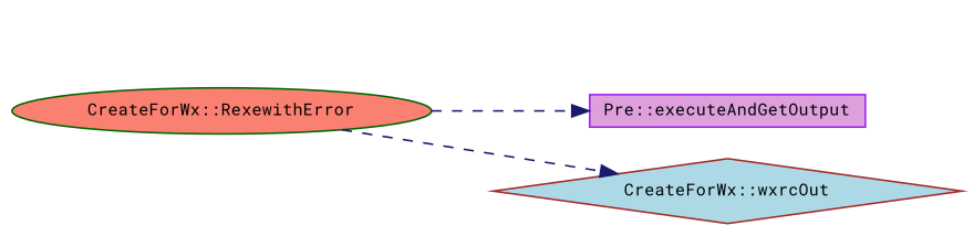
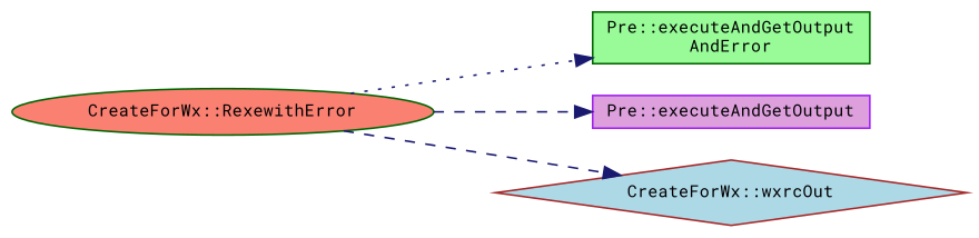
  digraph {
    fontname="Roboto Mono"
    rankdir=LR
    node [color=darkgreen fontname="Roboto Mono" fontsize=10 shape=box style=filled]
    edge [color=midnightblue fontname="Roboto Mono" fontsize=10 labelfontname=Helvetica labelfontsize=10 style=dashed]
    n1 [fillcolor=salmon fontcolor=black height=0.2 label="CreateForWx::RexewithError" shape=ellipse width=0.4]
+   n2 [fillcolor=palegreen height=0.2 label="Pre::executeAndGetOutput\lAndError" width=0.4]
    n3 [color=purple fillcolor=plum height=0.2 label="Pre::executeAndGetOutput" width=0.4]
    n4 [color=brown fillcolor=lightblue height=0.2 label="CreateForWx::wxrcOut" shape=diamond width=0.4]
+   n1 -> n2 [style=dotted]
    n1 -> n3
    n1 -> n4
  }
